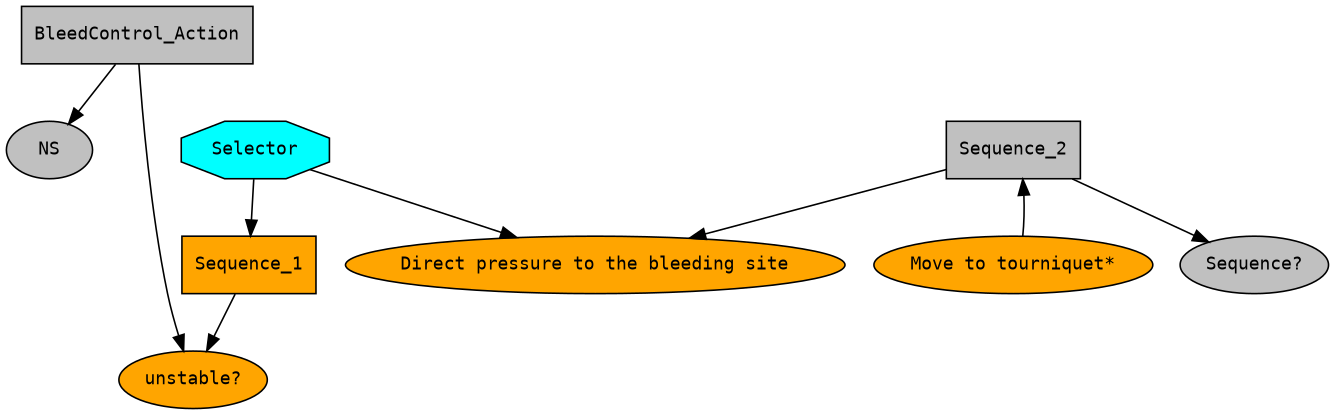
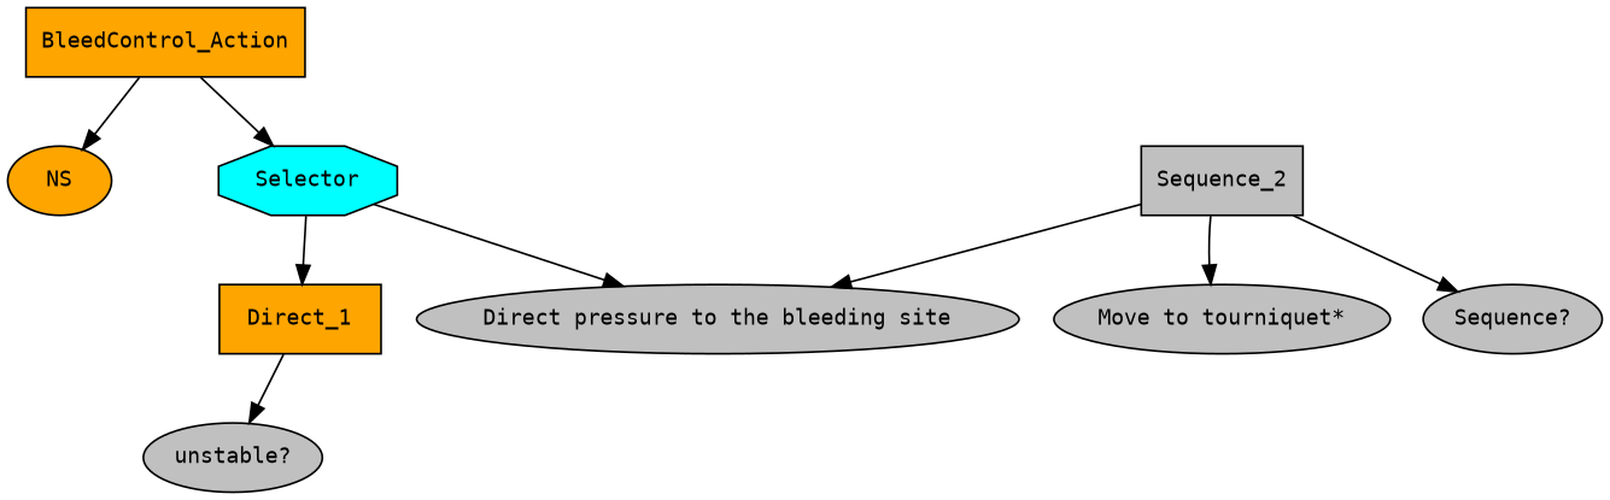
  digraph {
    fontname="DejaVu Sans Mono"
    node [fillcolor=gray fontcolor=black fontname="DejaVu Sans Mono" fontsize=11 shape=ellipse style=filled]
    edge [fontname="DejaVu Sans Mono"]
-   BleedControl_Action [shape=box]
+   BleedControl_Action [fillcolor=orange shape=box]
    Selector [fillcolor=cyan shape=octagon]
-   NS
-   Sequence_1 [fillcolor=orange shape=box]
-   "Direct pressure to the bleeding site" [fillcolor=orange]
-   "unstable?" [fillcolor=orange]
+   NS [fillcolor=orange]
+   Sequence_1 [fillcolor=orange shape=box label=Direct_1]
+   "Direct pressure to the bleeding site"
+   "unstable?"
    Sequence_2 [shape=box]
    n8 [label="Sequence?"]
-   "Move to tourniquet*" [fillcolor=orange]
-   BleedControl_Action -> "unstable?"
+   "Move to tourniquet*"
+   BleedControl_Action -> Selector
    BleedControl_Action -> NS
    Selector -> Sequence_1
    Selector -> "Direct pressure to the bleeding site"
    Sequence_1 -> "unstable?"
    Sequence_2 -> "Direct pressure to the bleeding site"
    Sequence_2 -> n8
-   "Move to tourniquet*" -> Sequence_2
+   Sequence_2 -> "Move to tourniquet*"
  }
